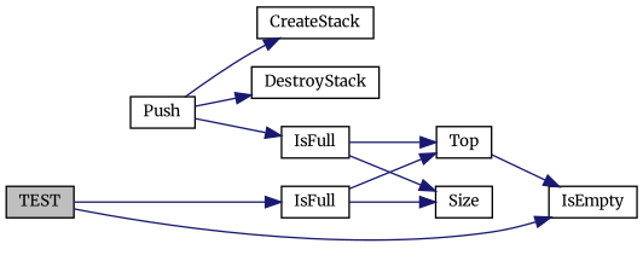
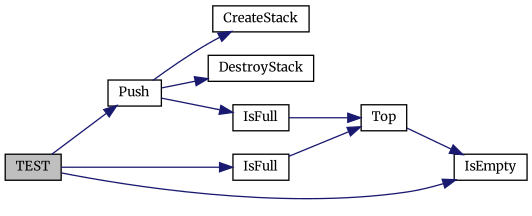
  digraph {
    fontname=Merriweather
    rankdir=LR
    node [color=black fillcolor=white fontname=Merriweather fontsize=10 shape=record style=filled]
    edge [color=midnightblue fontname=Merriweather fontsize=10 labelfontname=Helvetica labelfontsize=10 style=solid]
    n1 [fillcolor=grey75 fontcolor=black height=0.2 label=TEST width=0.4]
    n2 [height=0.2 label=IsEmpty width=0.4]
    n3 [height=0.2 label=IsFull width=0.4]
    n4 [height=0.2 label=Push width=0.4]
    n5 [height=0.2 label=CreateStack width=0.4]
    n6 [height=0.2 label=DestroyStack width=0.4]
    n7 [height=0.2 label=Top width=0.4]
-   n8 [height=0.2 label=Size width=0.4]
    n9 [height=0.2 label=IsFull width=0.4]
    n1 -> n2
    n1 -> n3
+   n1 -> n4
    n3 -> n7
-   n3 -> n8
    n4 -> n5
    n4 -> n6
    n4 -> n9
    n7 -> n2
    n9 -> n7
-   n9 -> n8
  }
